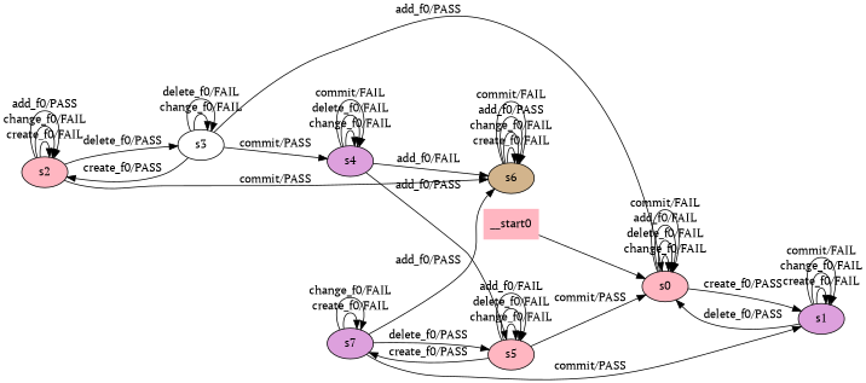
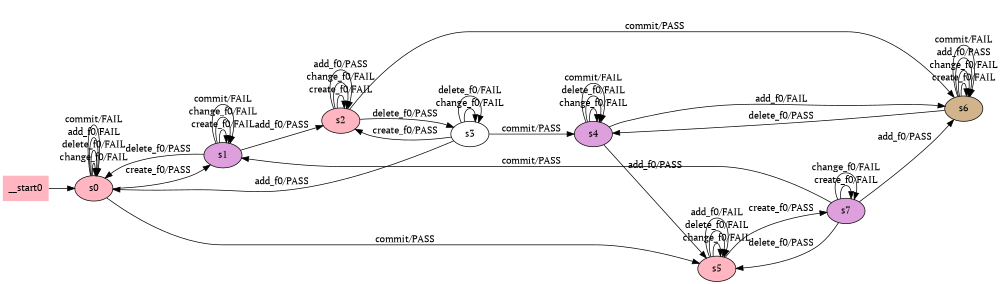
  digraph {
    fontname="PT Serif"
    rankdir=LR
    node [fillcolor=lightpink fontname="PT Serif" style=filled]
    edge [fontname="PT Serif"]
    n1 [label=s0]
    n2 [fillcolor=plum label=s1]
    n3 [label=s2]
    n4 [fillcolor=white label=s3]
    n5 [fillcolor=tan label=s6]
    n6 [fillcolor=plum label=s4]
    n7 [label=s5]
    n8 [fillcolor=plum label=s7]
    __start0 [shape=none]
    n1 -> n1 [label="change_f0/FAIL"]
    n1 -> n1 [label="delete_f0/FAIL"]
    n1 -> n1 [label="add_f0/FAIL"]
    n1 -> n1 [label="commit/FAIL"]
    n1 -> n2 [label="create_f0/PASS"]
    n2 -> n1 [label="delete_f0/PASS"]
    n2 -> n2 [label="create_f0/FAIL"]
    n2 -> n2 [label="change_f0/FAIL"]
    n2 -> n2 [label="commit/FAIL"]
+   n2 -> n3 [label="add_f0/PASS"]
    n3 -> n3 [label="create_f0/FAIL"]
    n3 -> n3 [label="change_f0/FAIL"]
    n3 -> n3 [label="add_f0/PASS"]
    n3 -> n4 [label="delete_f0/PASS"]
    n3 -> n5 [label="commit/PASS"]
    n4 -> n1 [label="add_f0/PASS"]
    n4 -> n3 [label="create_f0/PASS"]
    n4 -> n4 [label="change_f0/FAIL"]
    n4 -> n4 [label="delete_f0/FAIL"]
    n4 -> n6 [label="commit/PASS"]
    n5 -> n5 [label="create_f0/FAIL"]
    n5 -> n5 [label="change_f0/FAIL"]
    n5 -> n5 [label="add_f0/PASS"]
    n5 -> n5 [label="commit/FAIL"]
+   n5 -> n6 [label="delete_f0/PASS"]
    n6 -> n5 [label="add_f0/FAIL"]
    n6 -> n6 [label="change_f0/FAIL"]
    n6 -> n6 [label="delete_f0/FAIL"]
    n6 -> n6 [label="commit/FAIL"]
    n6 -> n7 [label="add_f0/PASS"]
-   n7 -> n1 [label="commit/PASS"]
+   n1 -> n7 [label="commit/PASS"]
    n7 -> n7 [label="change_f0/FAIL"]
    n7 -> n7 [label="delete_f0/FAIL"]
    n7 -> n7 [label="add_f0/FAIL"]
    n7 -> n8 [label="create_f0/PASS"]
    n8 -> n2 [label="commit/PASS"]
    n8 -> n5 [label="add_f0/PASS"]
    n8 -> n7 [label="delete_f0/PASS"]
    n8 -> n8 [label="create_f0/FAIL"]
    n8 -> n8 [label="change_f0/FAIL"]
    __start0 -> n1
  }
